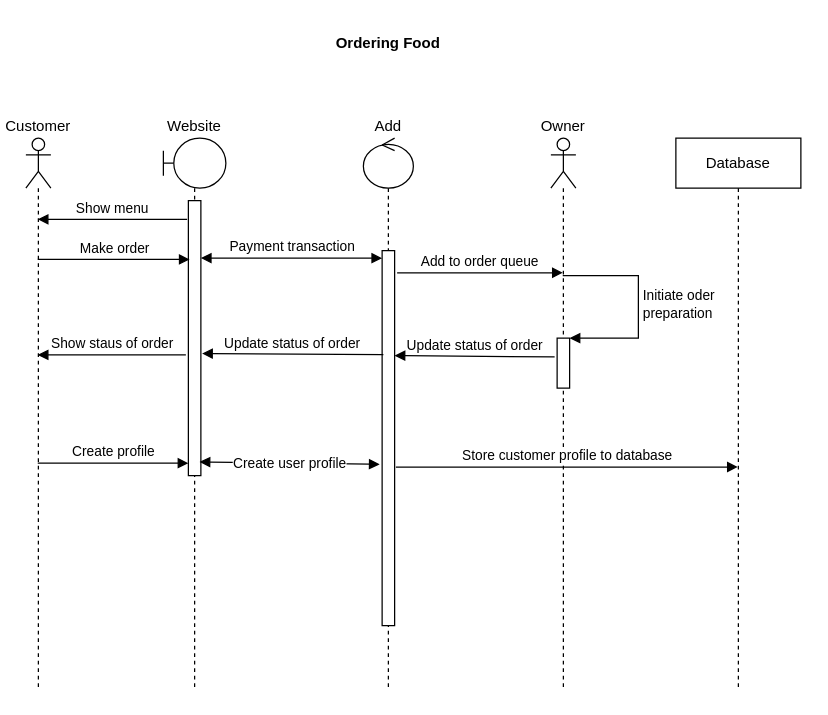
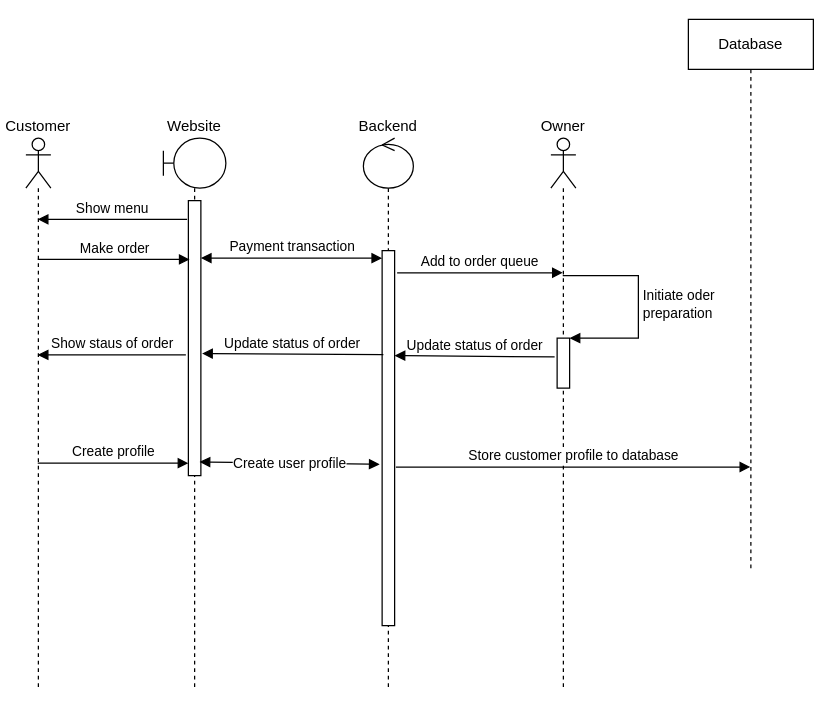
  <mxCell id="0" />
  <mxCell id="1" parent="0" />
  <mxCell id="2" value="Customer" style="shape=umlLifeline;participant=umlActor;perimeter=lifelinePerimeter;whiteSpace=wrap;html=1;container=1;collapsible=0;recursiveResize=0;verticalAlign=bottom;spacingTop=36;outlineConnect=0;size=40;gradientColor=none;horizontal=1;labelPosition=center;verticalLabelPosition=top;align=center;" vertex="1" parent="1"><mxGeometry x="20" y="110" width="20" height="440" as="geometry" /></mxCell>
  <mxCell id="3" value="Website" style="shape=umlLifeline;participant=umlBoundary;perimeter=lifelinePerimeter;whiteSpace=wrap;html=1;container=1;collapsible=0;recursiveResize=0;verticalAlign=bottom;spacingTop=36;outlineConnect=0;labelPosition=center;verticalLabelPosition=top;align=center;" vertex="1" parent="1"><mxGeometry x="130" y="110" width="50" height="440" as="geometry" /></mxCell>
  <mxCell id="4" value="" style="html=1;points=[];perimeter=orthogonalPerimeter;gradientColor=none;" vertex="1" parent="3"><mxGeometry x="20" y="50" width="10" height="220" as="geometry" /></mxCell>
- <mxCell id="5" value="Add" style="shape=umlLifeline;participant=umlControl;perimeter=lifelinePerimeter;whiteSpace=wrap;html=1;container=1;collapsible=0;recursiveResize=0;verticalAlign=bottom;spacingTop=36;outlineConnect=0;labelPosition=center;verticalLabelPosition=top;align=center;" vertex="1" parent="1"><mxGeometry x="290" y="110" width="40" height="440" as="geometry" /></mxCell>
+ <mxCell id="5" value="Backend" style="shape=umlLifeline;participant=umlControl;perimeter=lifelinePerimeter;whiteSpace=wrap;html=1;container=1;collapsible=0;recursiveResize=0;verticalAlign=bottom;spacingTop=36;outlineConnect=0;labelPosition=center;verticalLabelPosition=top;align=center;" vertex="1" parent="1"><mxGeometry x="290" y="110" width="40" height="440" as="geometry" /></mxCell>
  <mxCell id="6" value="" style="html=1;points=[];perimeter=orthogonalPerimeter;gradientColor=none;" vertex="1" parent="5"><mxGeometry x="15" y="90" width="10" height="300" as="geometry" /></mxCell>
- <mxCell id="7" value="Database" style="shape=umlLifeline;perimeter=lifelinePerimeter;whiteSpace=wrap;html=1;container=1;collapsible=0;recursiveResize=0;outlineConnect=0;" vertex="1" parent="1"><mxGeometry x="540" y="110" width="100" height="440" as="geometry" /></mxCell>
+ <mxCell id="7" value="Database" style="shape=umlLifeline;perimeter=lifelinePerimeter;whiteSpace=wrap;html=1;container=1;collapsible=0;recursiveResize=0;outlineConnect=0;" vertex="1" parent="1"><mxGeometry x="550" y="15" width="100" height="440" as="geometry" /></mxCell>
  <mxCell id="8" value="Show menu" style="html=1;verticalAlign=bottom;endArrow=block;rounded=0;exitX=-0.1;exitY=0.068;exitDx=0;exitDy=0;exitPerimeter=0;" edge="1" parent="1" source="4" target="2"><mxGeometry width="80" relative="1" as="geometry"><mxPoint x="460" y="310" as="sourcePoint" /><mxPoint x="540" y="310" as="targetPoint" /></mxGeometry></mxCell>
  <mxCell id="9" value="Make order" style="html=1;verticalAlign=bottom;endArrow=block;rounded=0;entryX=0.1;entryY=0.214;entryDx=0;entryDy=0;entryPerimeter=0;" edge="1" parent="1" source="2" target="4"><mxGeometry width="80" relative="1" as="geometry"><mxPoint x="460" y="460" as="sourcePoint" /><mxPoint x="540" y="460" as="targetPoint" /></mxGeometry></mxCell>
  <mxCell id="10" value="Create profile" style="html=1;verticalAlign=bottom;endArrow=block;rounded=0;" edge="1" parent="1" source="2"><mxGeometry width="80" relative="1" as="geometry"><mxPoint x="240" y="500" as="sourcePoint" /><mxPoint x="150" y="370" as="targetPoint" /></mxGeometry></mxCell>
  <mxCell id="11" value="Owner" style="shape=umlLifeline;participant=umlActor;perimeter=lifelinePerimeter;whiteSpace=wrap;html=1;container=1;collapsible=0;recursiveResize=0;verticalAlign=bottom;spacingTop=36;outlineConnect=0;gradientColor=none;labelPosition=center;verticalLabelPosition=top;align=center;" vertex="1" parent="1"><mxGeometry x="440" y="110" width="20" height="440" as="geometry" /></mxCell>
  <mxCell id="12" value="" style="html=1;points=[];perimeter=orthogonalPerimeter;gradientColor=none;" vertex="1" parent="11"><mxGeometry x="5" y="160" width="10" height="40" as="geometry" /></mxCell>
  <mxCell id="13" value="Initiate oder&lt;br&gt;preparation" style="edgeStyle=orthogonalEdgeStyle;html=1;align=left;spacingLeft=2;endArrow=block;rounded=0;entryX=1;entryY=0;" edge="1" target="12" parent="11" source="11"><mxGeometry relative="1" as="geometry"><mxPoint x="40" y="170" as="sourcePoint" /><Array as="points"><mxPoint x="70" y="110" /><mxPoint x="70" y="160" /></Array></mxGeometry></mxCell>
  <mxCell id="14" value="Payment transaction" style="endArrow=block;startArrow=block;endFill=1;startFill=1;html=1;rounded=0;labelPosition=center;verticalLabelPosition=top;align=center;verticalAlign=bottom;entryX=0;entryY=0.02;entryDx=0;entryDy=0;entryPerimeter=0;exitX=1;exitY=0.209;exitDx=0;exitDy=0;exitPerimeter=0;" edge="1" parent="1" source="4" target="6"><mxGeometry width="160" relative="1" as="geometry"><mxPoint x="420" y="310" as="sourcePoint" /><mxPoint x="310" y="230" as="targetPoint" /></mxGeometry></mxCell>
  <mxCell id="15" value="Add to order queue" style="html=1;verticalAlign=bottom;endArrow=block;rounded=0;exitX=1.2;exitY=0.059;exitDx=0;exitDy=0;exitPerimeter=0;" edge="1" parent="1" source="6" target="11"><mxGeometry width="80" relative="1" as="geometry"><mxPoint x="350" y="230" as="sourcePoint" /><mxPoint x="450" y="230" as="targetPoint" /></mxGeometry></mxCell>
  <mxCell id="16" value="Update status of order" style="html=1;verticalAlign=bottom;endArrow=block;rounded=0;exitX=-0.2;exitY=0.375;exitDx=0;exitDy=0;exitPerimeter=0;entryX=1;entryY=0.28;entryDx=0;entryDy=0;entryPerimeter=0;" edge="1" parent="1" source="12" target="6"><mxGeometry width="80" relative="1" as="geometry"><mxPoint x="390" y="300" as="sourcePoint" /><mxPoint x="540" y="300" as="targetPoint" /></mxGeometry></mxCell>
  <mxCell id="17" value="Update status of order" style="html=1;verticalAlign=bottom;endArrow=block;rounded=0;exitX=0.1;exitY=0.277;exitDx=0;exitDy=0;exitPerimeter=0;entryX=1.1;entryY=0.556;entryDx=0;entryDy=0;entryPerimeter=0;" edge="1" parent="1" source="6" target="4"><mxGeometry width="80" relative="1" as="geometry"><mxPoint x="299" y="300" as="sourcePoint" /><mxPoint x="170" y="300" as="targetPoint" /></mxGeometry></mxCell>
  <mxCell id="18" value="Show staus of order" style="html=1;verticalAlign=bottom;endArrow=block;rounded=0;exitX=-0.2;exitY=0.561;exitDx=0;exitDy=0;exitPerimeter=0;" edge="1" parent="1" source="4" target="2"><mxGeometry width="80" relative="1" as="geometry"><mxPoint x="125" y="300" as="sourcePoint" /><mxPoint x="50" y="300" as="targetPoint" /></mxGeometry></mxCell>
  <mxCell id="19" value="Create user profile" style="endArrow=block;startArrow=block;endFill=1;startFill=1;html=1;rounded=0;exitX=0.9;exitY=0.95;exitDx=0;exitDy=0;exitPerimeter=0;entryX=-0.2;entryY=0.57;entryDx=0;entryDy=0;entryPerimeter=0;" edge="1" parent="1" source="4" target="6"><mxGeometry width="160" relative="1" as="geometry"><mxPoint x="340" y="580" as="sourcePoint" /><mxPoint x="500" y="580" as="targetPoint" /></mxGeometry></mxCell>
  <mxCell id="20" value="Store customer profile to database" style="html=1;verticalAlign=bottom;endArrow=block;rounded=0;exitX=1.1;exitY=0.577;exitDx=0;exitDy=0;exitPerimeter=0;" edge="1" parent="1" source="6" target="7"><mxGeometry width="80" relative="1" as="geometry"><mxPoint x="370" y="510" as="sourcePoint" /><mxPoint x="450" y="510" as="targetPoint" /></mxGeometry></mxCell>
- <mxCell id="21" value="Ordering Food" style="text;align=center;fontStyle=1;verticalAlign=middle;spacingLeft=3;spacingRight=3;strokeColor=none;rotatable=0;points=[[0,0.5],[1,0.5]];portConstraint=eastwest;gradientColor=none;" vertex="1" parent="1"><mxGeometry x="270" y="20" width="80" height="26" as="geometry" /></mxCell>
